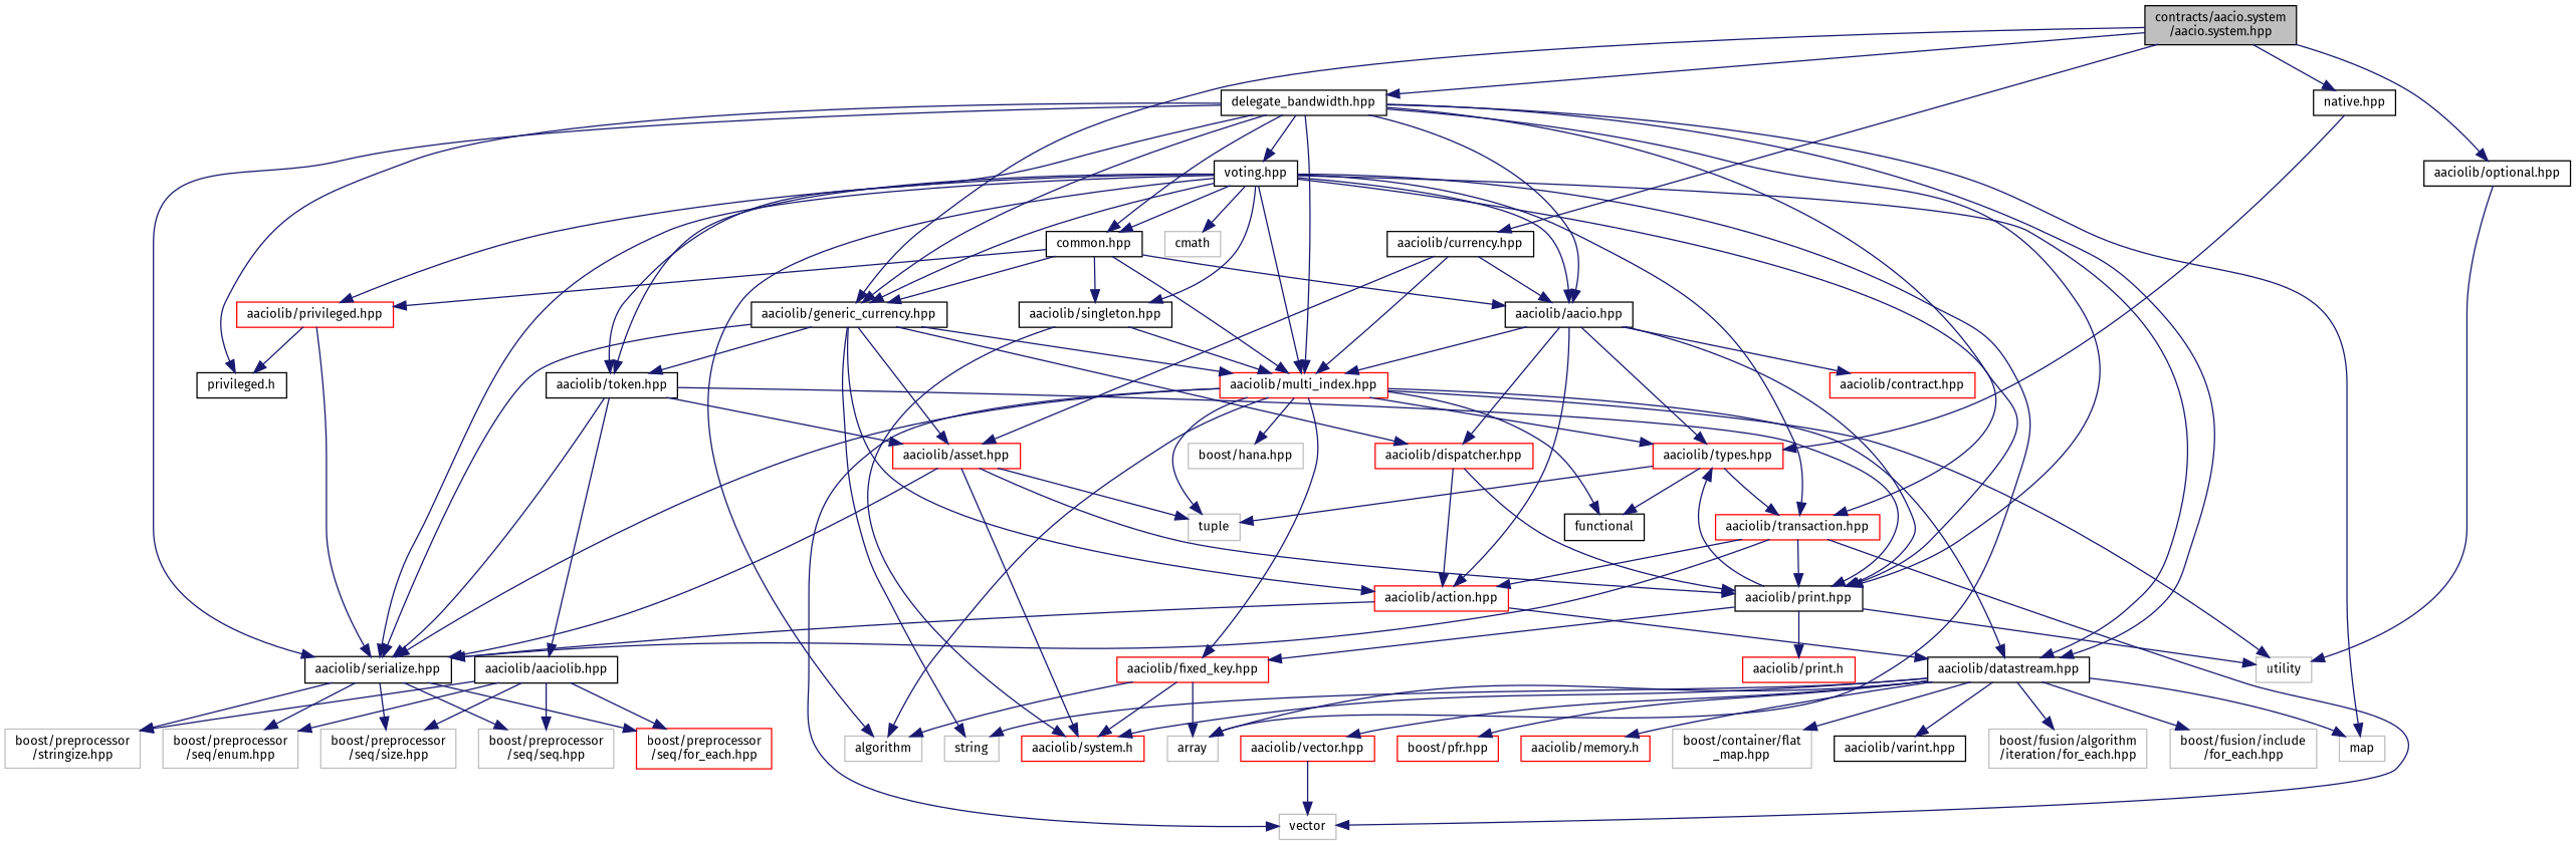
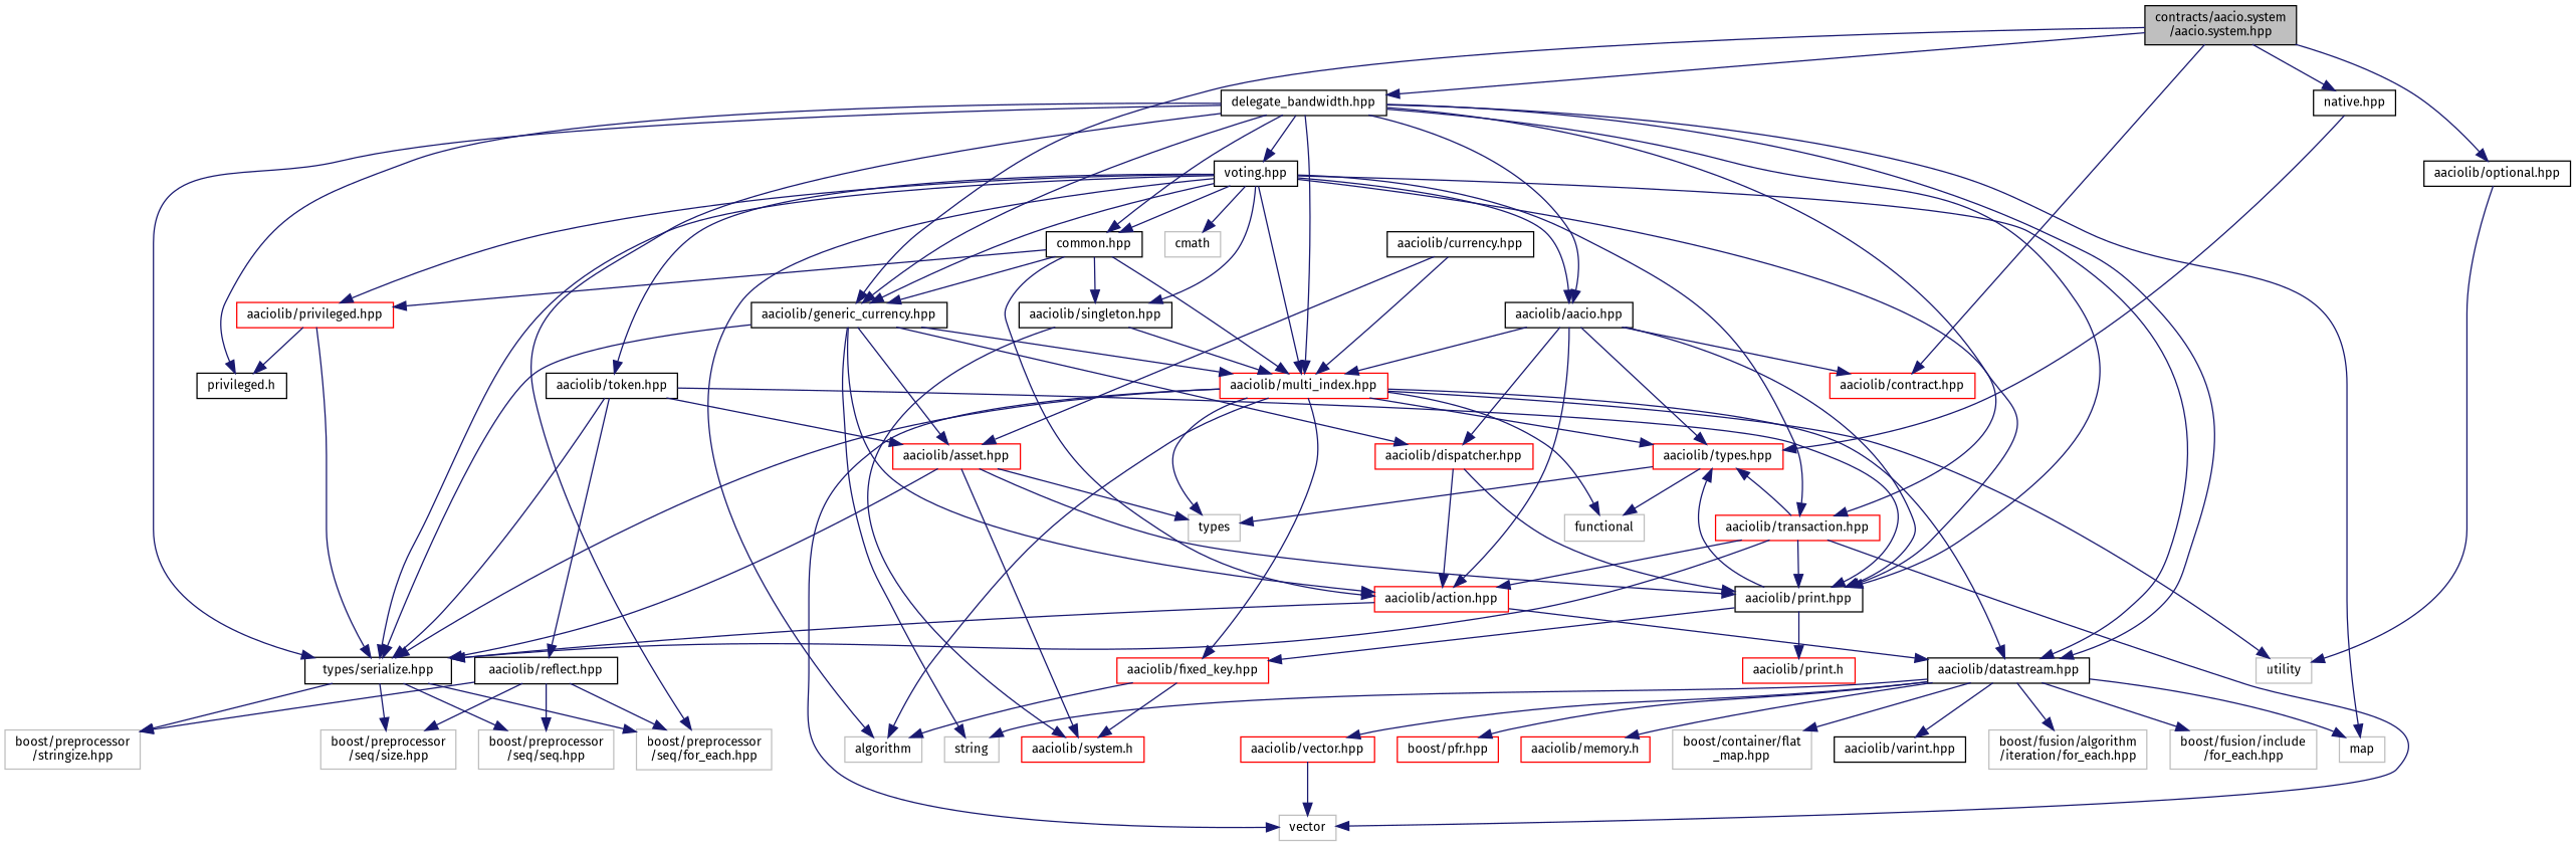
  digraph {
    fontname="Fira Sans"
    node [color=grey75 fillcolor=white fontname="Fira Sans" fontsize=10 shape=record style=filled]
    edge [color=midnightblue fontname="Fira Sans" fontsize=10 labelfontname=Helvetica labelfontsize=10 style=solid]
    n1 [color=black fillcolor=grey75 fontcolor=black height=0.2 label="contracts/aacio.system\l/aacio.system.hpp" width=0.4]
    n2 [color=black height=0.2 label="delegate_bandwidth.hpp" width=0.4]
    n3 [color=black height=0.2 label="aaciolib/generic_currency.hpp" width=0.4]
    n4 [color=black height=0.2 label="native.hpp" width=0.4]
    n5 [color=black height=0.2 label="aaciolib/optional.hpp" width=0.4]
    n6 [color=black height=0.2 label="aaciolib/currency.hpp" width=0.4]
    n7 [color=black height=0.2 label="common.hpp" width=0.4]
    n8 [color=black height=0.2 label="aaciolib/aacio.hpp" width=0.4]
    n9 [color=black height=0.2 label="aaciolib/datastream.hpp" width=0.4]
    n10 [height=0.2 label=map width=0.4]
-   n11 [color=black height=0.2 label="aaciolib/serialize.hpp" width=0.4]
+   n11 [color=black height=0.2 label="types/serialize.hpp" width=0.4]
    n12 [color=black height=0.2 label="aaciolib/print.hpp" width=0.4]
    n13 [color=red height=0.2 label="aaciolib/multi_index.hpp" width=0.4]
    n14 [color=black height=0.2 label="aaciolib/token.hpp" width=0.4]
    n15 [color=black height=0.2 label="privileged.h" width=0.4]
    n16 [color=black height=0.2 label="voting.hpp" width=0.4]
    n17 [color=red height=0.2 label="aaciolib/transaction.hpp" width=0.4]
    n18 [color=red height=0.2 label="aaciolib/action.hpp" width=0.4]
    n19 [color=red height=0.2 label="aaciolib/dispatcher.hpp" width=0.4]
    n20 [height=0.2 label=string width=0.4]
    n21 [color=red height=0.2 label="aaciolib/asset.hpp" width=0.4]
    n22 [color=red height=0.2 label="aaciolib/types.hpp" width=0.4]
    n23 [height=0.2 label=utility width=0.4]
    n24 [color=red height=0.2 label="aaciolib/privileged.hpp" width=0.4]
    n25 [color=black height=0.2 label="aaciolib/singleton.hpp" width=0.4]
    n26 [color=red height=0.2 label="aaciolib/contract.hpp" width=0.4]
    n27 [color=red height=0.2 label="aaciolib/system.h" width=0.4]
    n28 [color=red height=0.2 label="aaciolib/memory.h" width=0.4]
    n29 [color=red height=0.2 label="aaciolib/vector.hpp" width=0.4]
    n30 [height=0.2 label="boost/container/flat\l_map.hpp" width=0.4]
    n31 [color=black height=0.2 label="aaciolib/varint.hpp" width=0.4]
-   n32 [height=0.2 label=array width=0.4]
    n33 [height=0.2 label="boost/fusion/algorithm\l/iteration/for_each.hpp" width=0.4]
    n34 [height=0.2 label="boost/fusion/include\l/for_each.hpp" width=0.4]
    n35 [color=red height=0.2 label="boost/pfr.hpp" width=0.4]
-   n36 [color=red height=0.2 label="boost/preprocessor\l/seq/for_each.hpp" width=0.4]
-   n37 [height=0.2 label="boost/preprocessor\l/seq/enum.hpp" width=0.4]
+   n36 [height=0.2 label="boost/preprocessor\l/seq/for_each.hpp" width=0.4]
    n38 [height=0.2 label="boost/preprocessor\l/seq/size.hpp" width=0.4]
    n39 [height=0.2 label="boost/preprocessor\l/seq/seq.hpp" width=0.4]
    n40 [height=0.2 label="boost/preprocessor\l/stringize.hpp" width=0.4]
    n41 [color=red height=0.2 label="aaciolib/print.h" width=0.4]
    n42 [color=red height=0.2 label="aaciolib/fixed_key.hpp" width=0.4]
-   n43 [color=black height=0.2 label=functional width=0.4]
-   n44 [height=0.2 label=tuple width=0.4]
+   n43 [height=0.2 label=functional width=0.4]
+   n44 [height=0.2 label=types width=0.4]
    n45 [height=0.2 label=vector width=0.4]
    n46 [height=0.2 label=algorithm width=0.4]
-   n47 [height=0.2 label="boost/hana.hpp" width=0.4]
-   n48 [color=black height=0.2 label="aaciolib/aaciolib.hpp" width=0.4]
+   n48 [color=black height=0.2 label="aaciolib/reflect.hpp" width=0.4]
    n49 [height=0.2 label=cmath width=0.4]
    n1 -> n2
    n1 -> n3
    n1 -> n4
    n1 -> n5
-   n1 -> n6
+   n1 -> n26
    n2 -> n3
    n2 -> n7
    n2 -> n8
    n2 -> n9
    n2 -> n10
    n2 -> n11
    n2 -> n12
    n2 -> n13
-   n2 -> n14
+   n2 -> n36
    n2 -> n15
    n2 -> n16
    n2 -> n17
    n3 -> n11
    n3 -> n13
-   n3 -> n14
    n3 -> n18
    n3 -> n19
    n3 -> n20
    n3 -> n21
    n4 -> n22
    n5 -> n23
-   n6 -> n8
    n6 -> n13
    n6 -> n21
    n7 -> n3
-   n7 -> n8
+   n7 -> n18
    n7 -> n13
    n7 -> n24
    n7 -> n25
    n8 -> n12
    n8 -> n13
    n8 -> n18
    n8 -> n19
    n8 -> n22
    n8 -> n26
    n9 -> n10
    n9 -> n20
-   n9 -> n27
    n9 -> n28
    n9 -> n29
    n9 -> n30
    n9 -> n31
-   n9 -> n32
    n9 -> n33
    n9 -> n34
    n9 -> n35
    n11 -> n36
-   n11 -> n37
    n11 -> n38
    n11 -> n39
    n11 -> n40
    n12 -> n22
-   n12 -> n23
    n12 -> n41
    n12 -> n42
    n13 -> n9
    n13 -> n11
    n13 -> n22
    n13 -> n23
    n13 -> n42
    n13 -> n43
    n13 -> n44
    n13 -> n45
    n13 -> n46
-   n13 -> n47
    n14 -> n11
    n14 -> n12
    n14 -> n21
    n14 -> n48
    n16 -> n3
    n16 -> n7
    n16 -> n8
    n16 -> n9
    n16 -> n11
    n16 -> n12
    n16 -> n13
    n16 -> n14
    n16 -> n17
    n16 -> n24
    n16 -> n25
-   n16 -> n32
    n16 -> n46
    n16 -> n49
    n17 -> n11
    n17 -> n12
    n17 -> n18
-   n22 -> n17
+   n17 -> n22
    n17 -> n45
    n18 -> n9
    n18 -> n11
    n19 -> n12
    n19 -> n18
    n21 -> n11
    n21 -> n12
    n21 -> n27
    n21 -> n44
    n22 -> n43
    n22 -> n44
    n24 -> n11
    n24 -> n15
    n25 -> n13
    n25 -> n27
    n29 -> n45
    n42 -> n27
-   n42 -> n32
    n42 -> n46
    n48 -> n36
-   n48 -> n37
    n48 -> n38
    n48 -> n39
    n48 -> n40
  }
